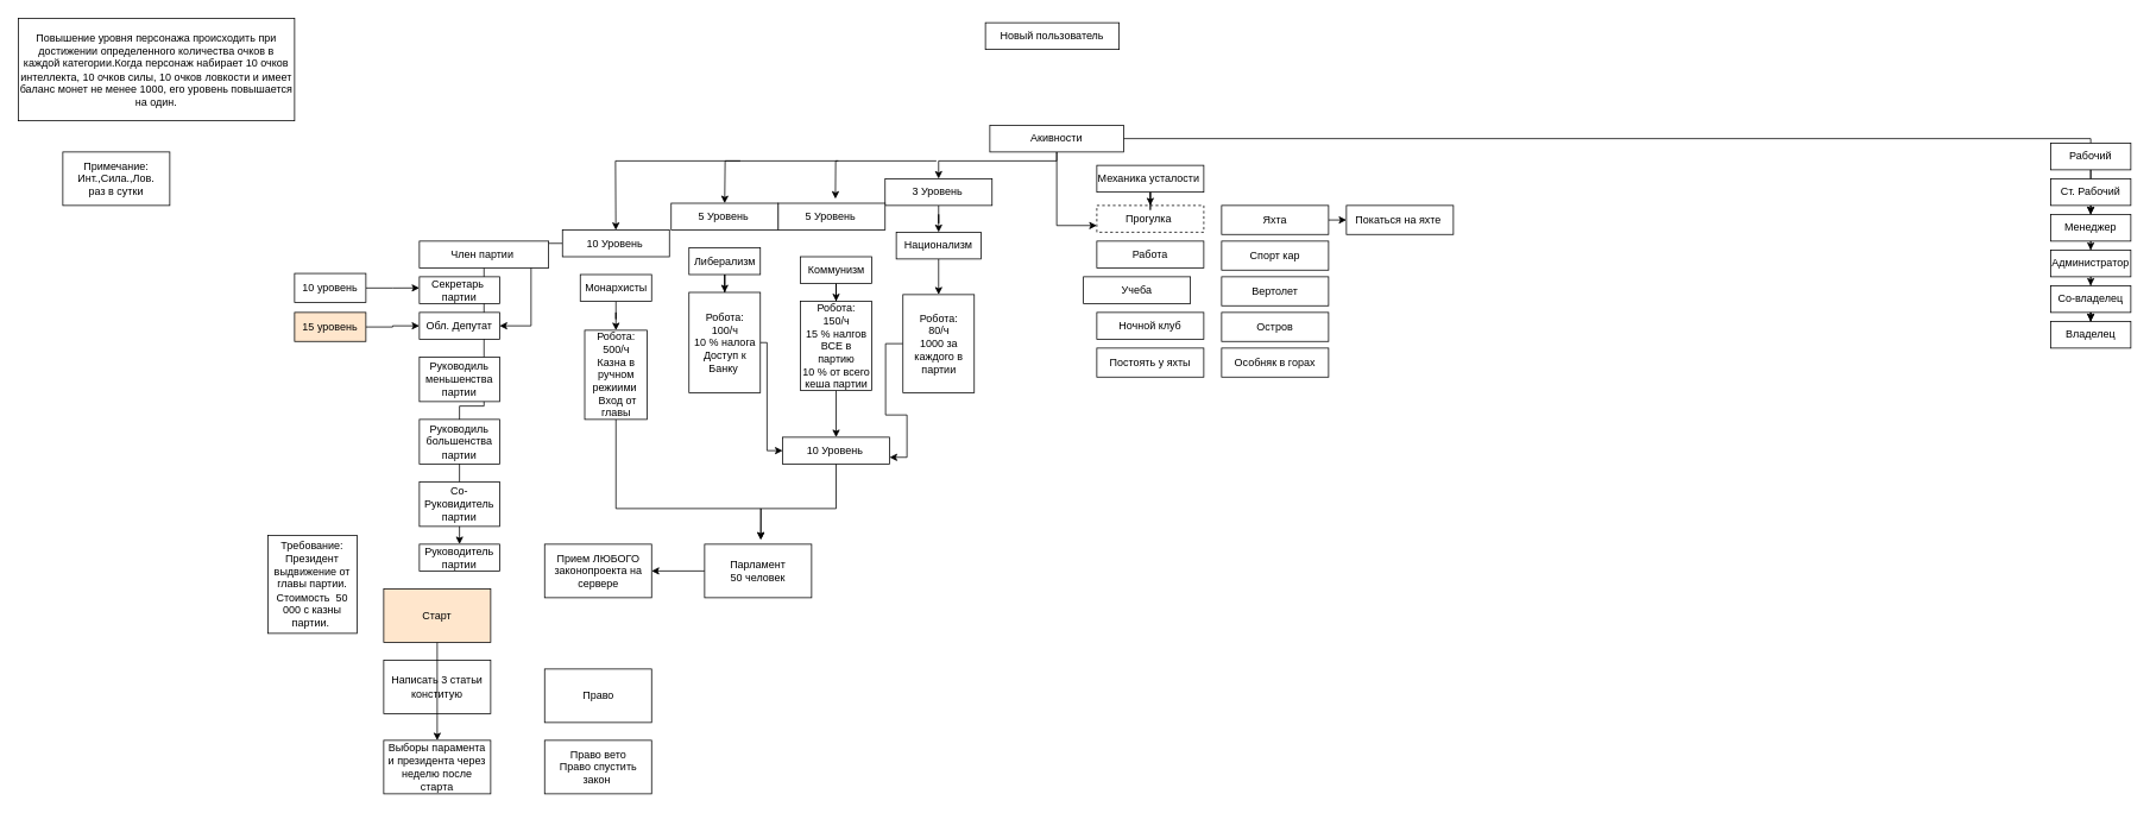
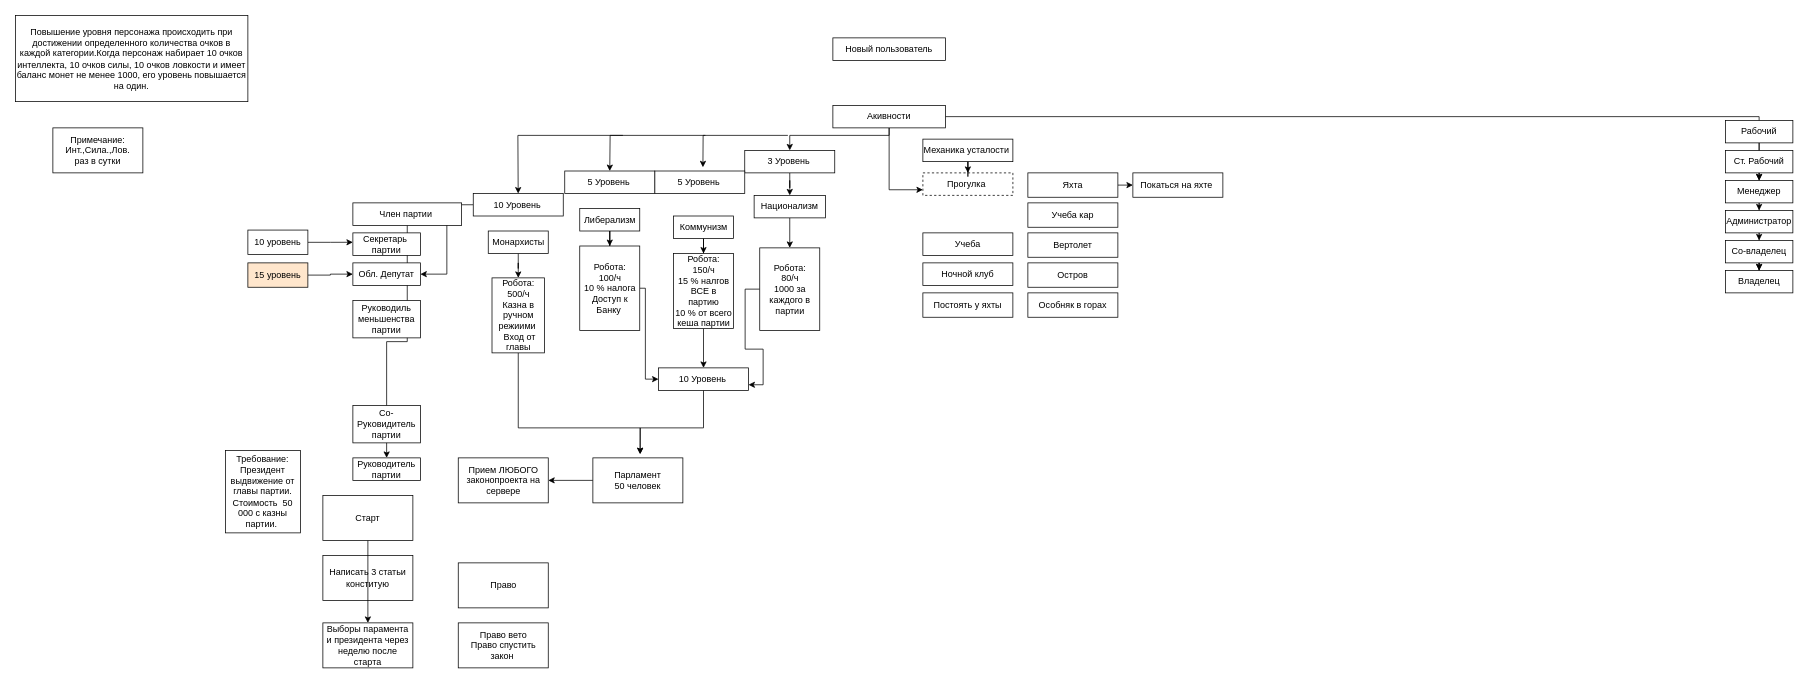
  <mxCell id="0" />
  <mxCell id="1" parent="0" />
- <mxCell id="2" value="Новый пользователь" style="rounded=0;whiteSpace=wrap;html=1;" parent="1" vertex="1"><mxGeometry x="1105" y="25" width="150" height="30" as="geometry" /></mxCell>
+ <mxCell id="2" value="Новый пользователь" style="rounded=0;whiteSpace=wrap;html=1;" parent="1" vertex="1"><mxGeometry x="1110" y="50" width="150" height="30" as="geometry" /></mxCell>
  <mxCell id="3" value="" style="edgeStyle=orthogonalEdgeStyle;rounded=0;orthogonalLoop=1;jettySize=auto;html=1;" parent="1" source="4" target="27" edge="1"><mxGeometry relative="1" as="geometry" /></mxCell>
  <mxCell id="4" value="Либерализм" style="rounded=0;whiteSpace=wrap;html=1;" parent="1" vertex="1"><mxGeometry x="772.5" y="277.5" width="80" height="30" as="geometry" /></mxCell>
  <mxCell id="5" value="" style="edgeStyle=orthogonalEdgeStyle;rounded=0;orthogonalLoop=1;jettySize=auto;html=1;" parent="1" source="6" target="31" edge="1"><mxGeometry relative="1" as="geometry" /></mxCell>
  <mxCell id="6" value="Коммунизм" style="rounded=0;whiteSpace=wrap;html=1;" parent="1" vertex="1"><mxGeometry x="897.5" y="287.5" width="80" height="30" as="geometry" /></mxCell>
  <mxCell id="7" value="" style="edgeStyle=orthogonalEdgeStyle;rounded=0;orthogonalLoop=1;jettySize=auto;html=1;" parent="1" source="8" target="29" edge="1"><mxGeometry relative="1" as="geometry" /></mxCell>
  <mxCell id="8" value="Монархисты" style="rounded=0;whiteSpace=wrap;html=1;" parent="1" vertex="1"><mxGeometry x="650.5" y="307.5" width="80" height="30" as="geometry" /></mxCell>
  <mxCell id="9" value="" style="edgeStyle=orthogonalEdgeStyle;rounded=0;orthogonalLoop=1;jettySize=auto;html=1;" parent="1" source="10" target="33" edge="1"><mxGeometry relative="1" as="geometry" /></mxCell>
  <mxCell id="10" value="Национализм" style="rounded=0;whiteSpace=wrap;html=1;" parent="1" vertex="1"><mxGeometry x="1005" y="260" width="95" height="30" as="geometry" /></mxCell>
  <mxCell id="11" value="" style="edgeStyle=orthogonalEdgeStyle;rounded=0;orthogonalLoop=1;jettySize=auto;html=1;" parent="1" source="14" target="20" edge="1"><mxGeometry relative="1" as="geometry" /></mxCell>
  <mxCell id="12" style="edgeStyle=orthogonalEdgeStyle;rounded=0;orthogonalLoop=1;jettySize=auto;html=1;entryX=0.5;entryY=0;entryDx=0;entryDy=0;" edge="1" parent="1" source="14" target="39"><mxGeometry relative="1" as="geometry"><Array as="points"><mxPoint x="1185" y="180" /><mxPoint x="1053" y="180" /></Array></mxGeometry></mxCell>
  <mxCell id="13" style="edgeStyle=orthogonalEdgeStyle;rounded=0;orthogonalLoop=1;jettySize=auto;html=1;entryX=0;entryY=0.75;entryDx=0;entryDy=0;" edge="1" parent="1" source="14" target="69"><mxGeometry relative="1" as="geometry" /></mxCell>
  <mxCell id="14" value="Акивности" style="rounded=0;whiteSpace=wrap;html=1;" parent="1" vertex="1"><mxGeometry x="1110" y="140" width="150" height="30" as="geometry" /></mxCell>
  <mxCell id="15" value="" style="edgeStyle=orthogonalEdgeStyle;rounded=0;orthogonalLoop=1;jettySize=auto;html=1;" parent="1" source="16" target="20" edge="1"><mxGeometry relative="1" as="geometry" /></mxCell>
  <mxCell id="16" value="Рабочий" style="rounded=0;whiteSpace=wrap;html=1;" parent="1" vertex="1"><mxGeometry x="2300" y="160" width="90" height="30" as="geometry" /></mxCell>
  <mxCell id="17" value="" style="edgeStyle=orthogonalEdgeStyle;rounded=0;orthogonalLoop=1;jettySize=auto;html=1;" parent="1" source="18" target="22" edge="1"><mxGeometry relative="1" as="geometry" /></mxCell>
  <mxCell id="18" value="Ст. Рабочий" style="rounded=0;whiteSpace=wrap;html=1;" parent="1" vertex="1"><mxGeometry x="2300" y="200" width="90" height="30" as="geometry" /></mxCell>
  <mxCell id="19" value="" style="edgeStyle=orthogonalEdgeStyle;rounded=0;orthogonalLoop=1;jettySize=auto;html=1;" parent="1" source="20" target="24" edge="1"><mxGeometry relative="1" as="geometry" /></mxCell>
  <mxCell id="20" value="Менеджер" style="rounded=0;whiteSpace=wrap;html=1;" parent="1" vertex="1"><mxGeometry x="2300" y="240" width="90" height="30" as="geometry" /></mxCell>
  <mxCell id="21" value="" style="edgeStyle=orthogonalEdgeStyle;rounded=0;orthogonalLoop=1;jettySize=auto;html=1;" parent="1" source="22" target="25" edge="1"><mxGeometry relative="1" as="geometry" /></mxCell>
  <mxCell id="22" value="Администратор" style="rounded=0;whiteSpace=wrap;html=1;" parent="1" vertex="1"><mxGeometry x="2300" y="280" width="90" height="30" as="geometry" /></mxCell>
  <mxCell id="23" value="" style="edgeStyle=orthogonalEdgeStyle;rounded=0;orthogonalLoop=1;jettySize=auto;html=1;" parent="1" source="24" target="25" edge="1"><mxGeometry relative="1" as="geometry" /></mxCell>
  <mxCell id="24" value="Со-владелец" style="rounded=0;whiteSpace=wrap;html=1;" parent="1" vertex="1"><mxGeometry x="2300" y="320" width="90" height="30" as="geometry" /></mxCell>
  <mxCell id="25" value="Владелец" style="rounded=0;whiteSpace=wrap;html=1;" parent="1" vertex="1"><mxGeometry x="2300" y="360" width="90" height="30" as="geometry" /></mxCell>
  <mxCell id="26" style="edgeStyle=orthogonalEdgeStyle;rounded=0;orthogonalLoop=1;jettySize=auto;html=1;entryX=0;entryY=0.5;entryDx=0;entryDy=0;" edge="1" parent="1" source="27" target="48"><mxGeometry relative="1" as="geometry"><Array as="points"><mxPoint x="860" y="384" /><mxPoint x="860" y="505" /></Array></mxGeometry></mxCell>
  <mxCell id="27" value="Робота:&lt;br&gt;100/ч&lt;br&gt;10 % налога&lt;br&gt;Доступ к Банку&amp;nbsp;" style="rounded=0;whiteSpace=wrap;html=1;" parent="1" vertex="1"><mxGeometry x="772.5" y="327.5" width="80" height="112.5" as="geometry" /></mxCell>
  <mxCell id="28" style="edgeStyle=orthogonalEdgeStyle;rounded=0;orthogonalLoop=1;jettySize=auto;html=1;" edge="1" parent="1" source="29"><mxGeometry relative="1" as="geometry"><mxPoint x="853.053" y="605" as="targetPoint" /><Array as="points"><mxPoint x="690" y="570" /><mxPoint x="853" y="570" /></Array></mxGeometry></mxCell>
  <mxCell id="29" value="Робота:&lt;br&gt;500/ч&lt;br&gt;Казна в ручном режиими&amp;nbsp;&lt;br&gt;&amp;nbsp;Вход от главы" style="rounded=0;whiteSpace=wrap;html=1;" parent="1" vertex="1"><mxGeometry x="655.5" y="370" width="70" height="100" as="geometry" /></mxCell>
  <mxCell id="30" style="edgeStyle=orthogonalEdgeStyle;rounded=0;orthogonalLoop=1;jettySize=auto;html=1;" edge="1" parent="1" source="31" target="48"><mxGeometry relative="1" as="geometry" /></mxCell>
  <mxCell id="31" value="Робота:&lt;br&gt;150/ч&lt;br&gt;15 % налгов&lt;br&gt;ВСЕ в партию&lt;br&gt;10 % от всего кеша партии" style="rounded=0;whiteSpace=wrap;html=1;" parent="1" vertex="1"><mxGeometry x="897.5" y="337.5" width="80" height="100" as="geometry" /></mxCell>
  <mxCell id="32" style="edgeStyle=orthogonalEdgeStyle;rounded=0;orthogonalLoop=1;jettySize=auto;html=1;entryX=1;entryY=0.75;entryDx=0;entryDy=0;" edge="1" parent="1" source="33" target="48"><mxGeometry relative="1" as="geometry"><Array as="points"><mxPoint x="993" y="385" /><mxPoint x="993" y="465" /><mxPoint x="1017" y="465" /><mxPoint x="1017" y="513" /></Array></mxGeometry></mxCell>
  <mxCell id="33" value="Робота:&lt;br&gt;80/ч&lt;br&gt;1000 за каждого в партии" style="rounded=0;whiteSpace=wrap;html=1;" parent="1" vertex="1"><mxGeometry x="1012.5" y="330" width="80" height="110" as="geometry" /></mxCell>
  <mxCell id="34" value="Примечание:&lt;br&gt;Инт.,Cила.,Лов.&lt;br&gt;раз в сутки" style="rounded=0;whiteSpace=wrap;html=1;" parent="1" vertex="1"><mxGeometry x="70" y="170" width="120" height="60" as="geometry" /></mxCell>
  <mxCell id="35" value="Повышение уровня персонажа происходить при достижении определенного количества очков в каждой категории.Когда персонаж набирает 10 очков интеллекта, 10 очков силы, 10 очков ловкости и имеет баланс монет не менее 1000, его уровень повышается на один." style="rounded=0;whiteSpace=wrap;html=1;" parent="1" vertex="1"><mxGeometry x="20" y="20" width="310" height="115" as="geometry" /></mxCell>
  <mxCell id="36" style="edgeStyle=orthogonalEdgeStyle;rounded=0;orthogonalLoop=1;jettySize=auto;html=1;" edge="1" parent="1" source="37" target="61"><mxGeometry relative="1" as="geometry" /></mxCell>
  <mxCell id="37" value="Парламент&lt;br&gt;50 человек" style="rounded=0;whiteSpace=wrap;html=1;" parent="1" vertex="1"><mxGeometry x="790" y="610" width="120" height="60" as="geometry" /></mxCell>
  <mxCell id="38" style="edgeStyle=orthogonalEdgeStyle;rounded=0;orthogonalLoop=1;jettySize=auto;html=1;entryX=0.5;entryY=0;entryDx=0;entryDy=0;" edge="1" parent="1" source="39" target="10"><mxGeometry relative="1" as="geometry" /></mxCell>
  <mxCell id="39" value="3 Уровень&amp;nbsp;&lt;br&gt;" style="rounded=0;whiteSpace=wrap;html=1;" vertex="1" parent="1"><mxGeometry x="992.5" y="200" width="120" height="30" as="geometry" /></mxCell>
  <mxCell id="40" value="5 Уровень&amp;nbsp;" style="rounded=0;whiteSpace=wrap;html=1;" vertex="1" parent="1"><mxGeometry x="872.5" y="227.5" width="120" height="30" as="geometry" /></mxCell>
  <mxCell id="41" value="5&amp;nbsp;Уровень&amp;nbsp;" style="rounded=0;whiteSpace=wrap;html=1;" vertex="1" parent="1"><mxGeometry x="752.5" y="227.5" width="120" height="30" as="geometry" /></mxCell>
  <mxCell id="42" style="edgeStyle=orthogonalEdgeStyle;rounded=0;orthogonalLoop=1;jettySize=auto;html=1;entryX=1;entryY=0.5;entryDx=0;entryDy=0;" edge="1" parent="1" source="43" target="56"><mxGeometry relative="1" as="geometry" /></mxCell>
  <mxCell id="43" value="10&amp;nbsp;Уровень&amp;nbsp;" style="rounded=0;whiteSpace=wrap;html=1;" vertex="1" parent="1"><mxGeometry x="630.5" y="257.5" width="120" height="30" as="geometry" /></mxCell>
  <mxCell id="44" value="" style="endArrow=classic;html=1;rounded=0;entryX=0.5;entryY=0;entryDx=0;entryDy=0;" edge="1" parent="1" target="41"><mxGeometry width="50" height="50" relative="1" as="geometry"><mxPoint x="940" y="180" as="sourcePoint" /><mxPoint x="810" y="360" as="targetPoint" /><Array as="points"><mxPoint x="813" y="180" /></Array></mxGeometry></mxCell>
  <mxCell id="45" value="" style="endArrow=classic;html=1;rounded=0;" edge="1" parent="1" target="43"><mxGeometry width="50" height="50" relative="1" as="geometry"><mxPoint x="830" y="180" as="sourcePoint" /><mxPoint x="690" y="282.5" as="targetPoint" /><Array as="points"><mxPoint x="690" y="180" /></Array></mxGeometry></mxCell>
  <mxCell id="46" value="" style="endArrow=classic;html=1;rounded=0;entryX=0.5;entryY=0;entryDx=0;entryDy=0;" edge="1" parent="1"><mxGeometry width="50" height="50" relative="1" as="geometry"><mxPoint x="1050" y="180" as="sourcePoint" /><mxPoint x="936.73" y="222.5" as="targetPoint" /><Array as="points"><mxPoint x="937" y="180" /></Array></mxGeometry></mxCell>
  <mxCell id="47" style="edgeStyle=orthogonalEdgeStyle;rounded=0;orthogonalLoop=1;jettySize=auto;html=1;" edge="1" parent="1" source="48"><mxGeometry relative="1" as="geometry"><mxPoint x="853.053" y="605" as="targetPoint" /><Array as="points"><mxPoint x="937" y="570" /><mxPoint x="853" y="570" /></Array></mxGeometry></mxCell>
  <mxCell id="48" value="10 Уровень&amp;nbsp;" style="rounded=0;whiteSpace=wrap;html=1;" vertex="1" parent="1"><mxGeometry x="877.5" y="490" width="120" height="30" as="geometry" /></mxCell>
  <mxCell id="49" style="edgeStyle=orthogonalEdgeStyle;rounded=0;orthogonalLoop=1;jettySize=auto;html=1;entryX=0.5;entryY=0;entryDx=0;entryDy=0;" edge="1" parent="1" source="50" target="55"><mxGeometry relative="1" as="geometry" /></mxCell>
  <mxCell id="50" value="Член партии&amp;nbsp;" style="rounded=0;whiteSpace=wrap;html=1;" vertex="1" parent="1"><mxGeometry x="470" y="270" width="145" height="30" as="geometry" /></mxCell>
  <mxCell id="51" value="Секретарь&amp;nbsp; партии" style="rounded=0;whiteSpace=wrap;html=1;" vertex="1" parent="1"><mxGeometry x="470" y="310" width="90" height="30" as="geometry" /></mxCell>
  <mxCell id="52" value="Руководиль меньшенства&lt;br&gt;партии" style="rounded=0;whiteSpace=wrap;html=1;" vertex="1" parent="1"><mxGeometry x="470" y="400" width="90" height="50" as="geometry" /></mxCell>
- <mxCell id="53" value="Руководиль большенства&lt;br&gt;партии" style="rounded=0;whiteSpace=wrap;html=1;" vertex="1" parent="1"><mxGeometry x="470" y="470" width="90" height="50" as="geometry" /></mxCell>
  <mxCell id="54" value="Со-Руковидитель партии" style="rounded=0;whiteSpace=wrap;html=1;" vertex="1" parent="1"><mxGeometry x="470" y="540" width="90" height="50" as="geometry" /></mxCell>
  <mxCell id="55" value="Руководитель партии" style="rounded=0;whiteSpace=wrap;html=1;" vertex="1" parent="1"><mxGeometry x="470" y="610" width="90" height="30" as="geometry" /></mxCell>
  <mxCell id="56" value="Обл. Депутат" style="rounded=0;whiteSpace=wrap;html=1;" vertex="1" parent="1"><mxGeometry x="470" y="350" width="90" height="30" as="geometry" /></mxCell>
  <mxCell id="57" style="edgeStyle=orthogonalEdgeStyle;rounded=0;orthogonalLoop=1;jettySize=auto;html=1;" edge="1" parent="1" source="58"><mxGeometry relative="1" as="geometry"><mxPoint x="470" y="322.553" as="targetPoint" /></mxGeometry></mxCell>
  <mxCell id="58" value="10 уровень" style="rounded=0;whiteSpace=wrap;html=1;" vertex="1" parent="1"><mxGeometry x="330" y="306.25" width="80" height="32.5" as="geometry" /></mxCell>
  <mxCell id="59" style="edgeStyle=orthogonalEdgeStyle;rounded=0;orthogonalLoop=1;jettySize=auto;html=1;" edge="1" parent="1" source="60" target="56"><mxGeometry relative="1" as="geometry" /></mxCell>
  <mxCell id="60" value="15 уровень" style="rounded=0;whiteSpace=wrap;html=1;fillColor=#ffe6cc;" vertex="1" parent="1"><mxGeometry x="330" y="350" width="80" height="32.5" as="geometry" /></mxCell>
  <mxCell id="61" value="Прием ЛЮБОГО законопроекта на сервере" style="rounded=0;whiteSpace=wrap;html=1;" vertex="1" parent="1"><mxGeometry x="610.5" y="610" width="120" height="60" as="geometry" /></mxCell>
  <mxCell id="62" value="Написать 3 статьи конститую" style="rounded=0;whiteSpace=wrap;html=1;" vertex="1" parent="1"><mxGeometry x="430" y="740" width="120" height="60" as="geometry" /></mxCell>
  <mxCell id="63" style="edgeStyle=orthogonalEdgeStyle;rounded=0;orthogonalLoop=1;jettySize=auto;html=1;" edge="1" parent="1" source="64" target="65"><mxGeometry relative="1" as="geometry" /></mxCell>
- <mxCell id="64" value="Старт" style="rounded=0;whiteSpace=wrap;html=1;fillColor=#ffe6cc;" vertex="1" parent="1"><mxGeometry x="430" y="660" width="120" height="60" as="geometry" /></mxCell>
+ <mxCell id="64" value="Старт" style="rounded=0;whiteSpace=wrap;html=1;" vertex="1" parent="1"><mxGeometry x="430" y="660" width="120" height="60" as="geometry" /></mxCell>
  <mxCell id="65" value="Выборы парамента и президента через неделю после старта" style="rounded=0;whiteSpace=wrap;html=1;" vertex="1" parent="1"><mxGeometry x="430" y="830" width="120" height="60" as="geometry" /></mxCell>
  <mxCell id="66" value="Право" style="rounded=0;whiteSpace=wrap;html=1;" vertex="1" parent="1"><mxGeometry x="610.5" y="750" width="120" height="60" as="geometry" /></mxCell>
  <mxCell id="67" value="Право вето&lt;br&gt;Право спустить закон&amp;nbsp;" style="rounded=0;whiteSpace=wrap;html=1;" vertex="1" parent="1"><mxGeometry x="610.5" y="830" width="120" height="60" as="geometry" /></mxCell>
  <mxCell id="68" value="Требование:&lt;br&gt;Президент выдвижение от главы партии. Стоимость&amp;nbsp; 50 000 с казны партии.&amp;nbsp;" style="rounded=0;whiteSpace=wrap;html=1;" vertex="1" parent="1"><mxGeometry x="300" y="600" width="100" height="110" as="geometry" /></mxCell>
  <mxCell id="69" value="Прогулка&amp;nbsp;" style="rounded=0;whiteSpace=wrap;html=1;dashed=1;" vertex="1" parent="1"><mxGeometry x="1230" y="230" width="120" height="30" as="geometry" /></mxCell>
- <mxCell id="70" value="Работа" style="rounded=0;whiteSpace=wrap;html=1;" vertex="1" parent="1"><mxGeometry x="1230" y="270" width="120" height="30" as="geometry" /></mxCell>
- <mxCell id="71" value="Учеба" style="rounded=0;whiteSpace=wrap;html=1;" vertex="1" parent="1"><mxGeometry x="1215" y="310" width="120" height="30" as="geometry" /></mxCell>
+ <mxCell id="71" value="Учеба" style="rounded=0;whiteSpace=wrap;html=1;" vertex="1" parent="1"><mxGeometry x="1230" y="310" width="120" height="30" as="geometry" /></mxCell>
  <mxCell id="72" value="Ночной клуб" style="rounded=0;whiteSpace=wrap;html=1;" vertex="1" parent="1"><mxGeometry x="1230" y="350" width="120" height="30" as="geometry" /></mxCell>
  <mxCell id="73" style="edgeStyle=orthogonalEdgeStyle;rounded=0;orthogonalLoop=1;jettySize=auto;html=1;entryX=0;entryY=0.5;entryDx=0;entryDy=0;" edge="1" parent="1" source="74" target="75"><mxGeometry relative="1" as="geometry" /></mxCell>
  <mxCell id="74" value="Яхта" style="rounded=0;whiteSpace=wrap;html=1;" vertex="1" parent="1"><mxGeometry x="1370" y="230" width="120" height="32.5" as="geometry" /></mxCell>
  <mxCell id="75" value="Покаться на яхте&amp;nbsp;" style="rounded=0;whiteSpace=wrap;html=1;" vertex="1" parent="1"><mxGeometry x="1510" y="230" width="120" height="32.5" as="geometry" /></mxCell>
  <mxCell id="76" value="Постоять у яхты" style="rounded=0;whiteSpace=wrap;html=1;" vertex="1" parent="1"><mxGeometry x="1230" y="390" width="120" height="32.5" as="geometry" /></mxCell>
- <mxCell id="77" value="Спорт кар" style="rounded=0;whiteSpace=wrap;html=1;" vertex="1" parent="1"><mxGeometry x="1370" y="270" width="120" height="32.5" as="geometry" /></mxCell>
+ <mxCell id="77" value="Учеба кар" style="rounded=0;whiteSpace=wrap;html=1;" vertex="1" parent="1"><mxGeometry x="1370" y="270" width="120" height="32.5" as="geometry" /></mxCell>
  <mxCell id="78" value="Вертолет" style="rounded=0;whiteSpace=wrap;html=1;" vertex="1" parent="1"><mxGeometry x="1370" y="310" width="120" height="32.5" as="geometry" /></mxCell>
  <mxCell id="79" value="Остров" style="rounded=0;whiteSpace=wrap;html=1;" vertex="1" parent="1"><mxGeometry x="1370" y="350" width="120" height="32.5" as="geometry" /></mxCell>
  <mxCell id="80" value="Особняк в горах" style="rounded=0;whiteSpace=wrap;html=1;" vertex="1" parent="1"><mxGeometry x="1370" y="390" width="120" height="32.5" as="geometry" /></mxCell>
  <mxCell id="81" style="edgeStyle=orthogonalEdgeStyle;rounded=0;orthogonalLoop=1;jettySize=auto;html=1;" edge="1" parent="1" source="82" target="69"><mxGeometry relative="1" as="geometry" /></mxCell>
  <mxCell id="82" value="Механика усталости&amp;nbsp;" style="rounded=0;whiteSpace=wrap;html=1;" vertex="1" parent="1"><mxGeometry x="1230" y="185" width="120" height="30" as="geometry" /></mxCell>
